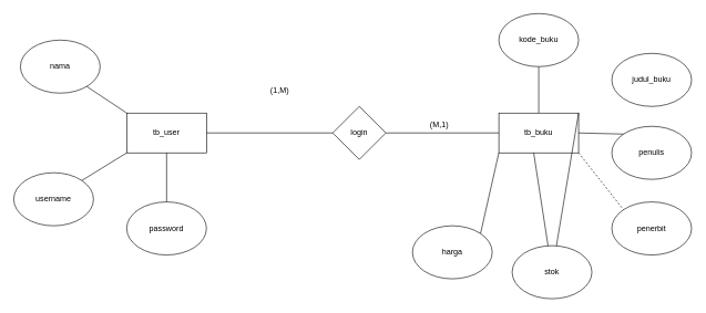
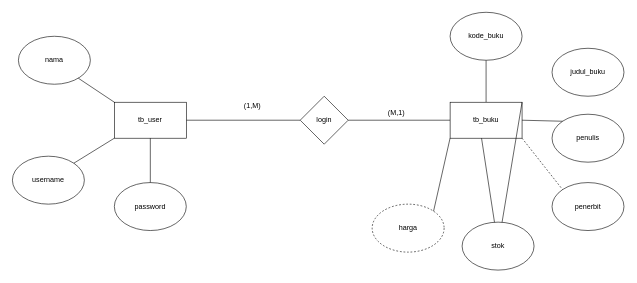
  <mxCell id="0" />
  <mxCell id="1" parent="0" />
  <mxCell id="2" style="edgeStyle=orthogonalEdgeStyle;rounded=0;orthogonalLoop=1;jettySize=auto;html=1;exitX=1;exitY=0.5;exitDx=0;exitDy=0;entryX=0;entryY=0.5;entryDx=0;entryDy=0;endArrow=none;endFill=0;" edge="1" parent="1" source="3" target="12"><mxGeometry relative="1" as="geometry" /></mxCell>
  <mxCell id="3" value="tb_user" style="rounded=0;whiteSpace=wrap;html=1;" vertex="1" parent="1"><mxGeometry x="190" y="170" width="120" height="60" as="geometry" /></mxCell>
  <mxCell id="4" value="judul_buku" style="ellipse;whiteSpace=wrap;html=1;" vertex="1" parent="1"><mxGeometry x="920" y="80" width="120" height="80" as="geometry" /></mxCell>
  <mxCell id="5" value="penerbit" style="ellipse;whiteSpace=wrap;html=1;" vertex="1" parent="1"><mxGeometry x="920" y="304" width="120" height="80" as="geometry" /></mxCell>
  <mxCell id="6" value="password" style="ellipse;whiteSpace=wrap;html=1;" vertex="1" parent="1"><mxGeometry x="190" y="304" width="120" height="80" as="geometry" /></mxCell>
  <mxCell id="7" value="username" style="ellipse;whiteSpace=wrap;html=1;" vertex="1" parent="1"><mxGeometry x="20" y="260" width="120" height="80" as="geometry" /></mxCell>
  <mxCell id="8" value="nama" style="ellipse;whiteSpace=wrap;html=1;" vertex="1" parent="1"><mxGeometry x="30" y="60" width="120" height="80" as="geometry" /></mxCell>
  <mxCell id="9" style="edgeStyle=orthogonalEdgeStyle;rounded=0;orthogonalLoop=1;jettySize=auto;html=1;exitX=0.5;exitY=1;exitDx=0;exitDy=0;entryX=0.5;entryY=0;entryDx=0;entryDy=0;endArrow=none;endFill=0;" edge="1" parent="1" source="10" target="13"><mxGeometry relative="1" as="geometry" /></mxCell>
  <mxCell id="10" value="kode_buku" style="ellipse;whiteSpace=wrap;html=1;" vertex="1" parent="1"><mxGeometry x="750" y="20" width="120" height="80" as="geometry" /></mxCell>
  <mxCell id="11" style="edgeStyle=orthogonalEdgeStyle;rounded=0;orthogonalLoop=1;jettySize=auto;html=1;exitX=1;exitY=0.5;exitDx=0;exitDy=0;entryX=0;entryY=0.5;entryDx=0;entryDy=0;endArrow=none;endFill=0;" edge="1" parent="1" source="12" target="13"><mxGeometry relative="1" as="geometry" /></mxCell>
  <mxCell id="12" value="login" style="rhombus;whiteSpace=wrap;html=1;" vertex="1" parent="1"><mxGeometry x="500" y="160" width="80" height="80" as="geometry" /></mxCell>
  <mxCell id="13" value="tb_buku" style="rounded=0;whiteSpace=wrap;html=1;" vertex="1" parent="1"><mxGeometry x="750" y="170" width="120" height="60" as="geometry" /></mxCell>
  <mxCell id="14" value="stok" style="ellipse;whiteSpace=wrap;html=1;" vertex="1" parent="1"><mxGeometry x="770" y="370" width="120" height="80" as="geometry" /></mxCell>
  <mxCell id="15" value="penulis" style="ellipse;whiteSpace=wrap;html=1;" vertex="1" parent="1"><mxGeometry x="920" y="190" width="120" height="80" as="geometry" /></mxCell>
- <mxCell id="16" value="harga" style="ellipse;whiteSpace=wrap;html=1;" vertex="1" parent="1"><mxGeometry x="620" y="340" width="120" height="80" as="geometry" /></mxCell>
+ <mxCell id="16" value="harga" style="ellipse;whiteSpace=wrap;html=1;dashed=1;" vertex="1" parent="1"><mxGeometry x="620" y="340" width="120" height="80" as="geometry" /></mxCell>
  <mxCell id="17" value="" style="endArrow=none;html=1;fontColor=#FF3333;entryX=0;entryY=0;entryDx=0;entryDy=0;endFill=0;" edge="1" parent="1" target="3"><mxGeometry width="50" height="50" relative="1" as="geometry"><mxPoint x="130" y="130" as="sourcePoint" /><mxPoint x="680" y="130" as="targetPoint" /></mxGeometry></mxCell>
  <mxCell id="18" value="" style="endArrow=none;html=1;fontColor=#FF3333;entryX=0;entryY=1;entryDx=0;entryDy=0;exitX=1;exitY=0;exitDx=0;exitDy=0;endFill=0;" edge="1" parent="1" source="7" target="3"><mxGeometry width="50" height="50" relative="1" as="geometry"><mxPoint x="140" y="140" as="sourcePoint" /><mxPoint x="200" y="180" as="targetPoint" /></mxGeometry></mxCell>
  <mxCell id="19" value="" style="endArrow=none;html=1;fontColor=#FF3333;entryX=0.5;entryY=1;entryDx=0;entryDy=0;exitX=0.5;exitY=0;exitDx=0;exitDy=0;endFill=0;" edge="1" parent="1" source="6" target="3"><mxGeometry width="50" height="50" relative="1" as="geometry"><mxPoint x="132.426" y="281.716" as="sourcePoint" /><mxPoint x="200" y="240" as="targetPoint" /></mxGeometry></mxCell>
  <mxCell id="20" value="" style="endArrow=none;html=1;fontColor=#FF3333;exitX=1;exitY=0;exitDx=0;exitDy=0;endFill=0;" edge="1" parent="1" source="13" target="14"><mxGeometry width="50" height="50" relative="1" as="geometry"><mxPoint x="870" y="190" as="sourcePoint" /><mxPoint x="920" y="140" as="targetPoint" /></mxGeometry></mxCell>
  <mxCell id="21" value="" style="endArrow=none;html=1;fontColor=#FF3333;exitX=1;exitY=0.5;exitDx=0;exitDy=0;entryX=0;entryY=0;entryDx=0;entryDy=0;endFill=0;" edge="1" parent="1" source="13" target="15"><mxGeometry width="50" height="50" relative="1" as="geometry"><mxPoint x="880" y="180" as="sourcePoint" /><mxPoint x="947.574" y="158.284" as="targetPoint" /></mxGeometry></mxCell>
  <mxCell id="22" value="" style="endArrow=none;html=1;fontColor=#FF3333;exitX=1;exitY=1;exitDx=0;exitDy=0;entryX=0;entryY=0;entryDx=0;entryDy=0;endFill=0;dashed=1;" edge="1" parent="1" source="13" target="5"><mxGeometry width="50" height="50" relative="1" as="geometry"><mxPoint x="880" y="210" as="sourcePoint" /><mxPoint x="947.574" y="211.716" as="targetPoint" /></mxGeometry></mxCell>
  <mxCell id="23" value="" style="endArrow=none;html=1;fontColor=#FF3333;exitX=1;exitY=1;exitDx=0;exitDy=0;endFill=0;" edge="1" parent="1" target="14"><mxGeometry width="50" height="50" relative="1" as="geometry"><mxPoint x="802.43" y="230" as="sourcePoint" /><mxPoint x="870.004" y="315.716" as="targetPoint" /></mxGeometry></mxCell>
  <mxCell id="24" value="" style="endArrow=none;html=1;fontColor=#FF3333;exitX=1;exitY=1;exitDx=0;exitDy=0;entryX=1;entryY=0;entryDx=0;entryDy=0;endFill=0;" edge="1" parent="1" target="16"><mxGeometry width="50" height="50" relative="1" as="geometry"><mxPoint x="750" y="229.8" as="sourcePoint" /><mxPoint x="771.569" y="370.001" as="targetPoint" /></mxGeometry></mxCell>
- <mxCell id="25" value="(1,M)" style="text;html=1;align=center;verticalAlign=middle;resizable=0;points=[];autosize=1;" vertex="1" parent="1"><mxGeometry x="400" y="126" width="40" height="20" as="geometry" /></mxCell>
+ <mxCell id="25" value="(1,M)" style="text;html=1;align=center;verticalAlign=middle;resizable=0;points=[];autosize=1;" vertex="1" parent="1"><mxGeometry x="400" y="166" width="40" height="20" as="geometry" /></mxCell>
  <mxCell id="26" value="(M,1)" style="text;html=1;align=center;verticalAlign=middle;resizable=0;points=[];autosize=1;" vertex="1" parent="1"><mxGeometry x="640" y="178" width="40" height="20" as="geometry" /></mxCell>
